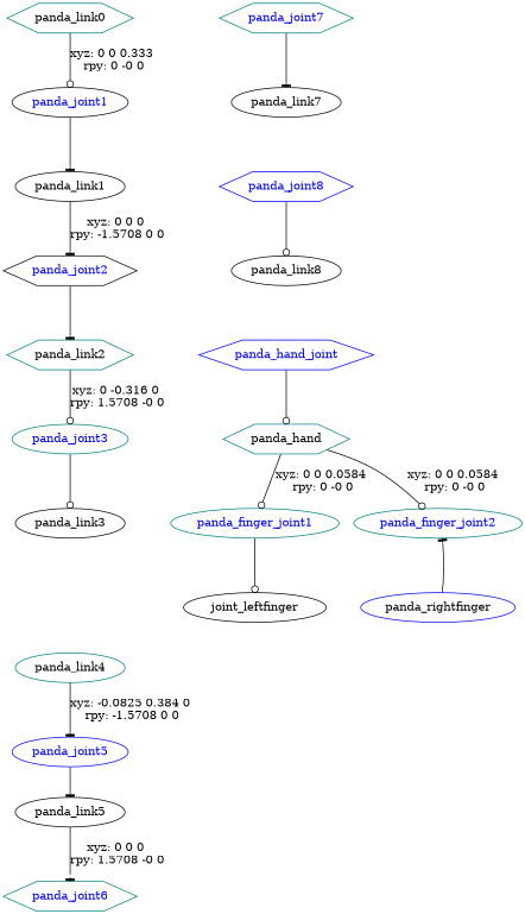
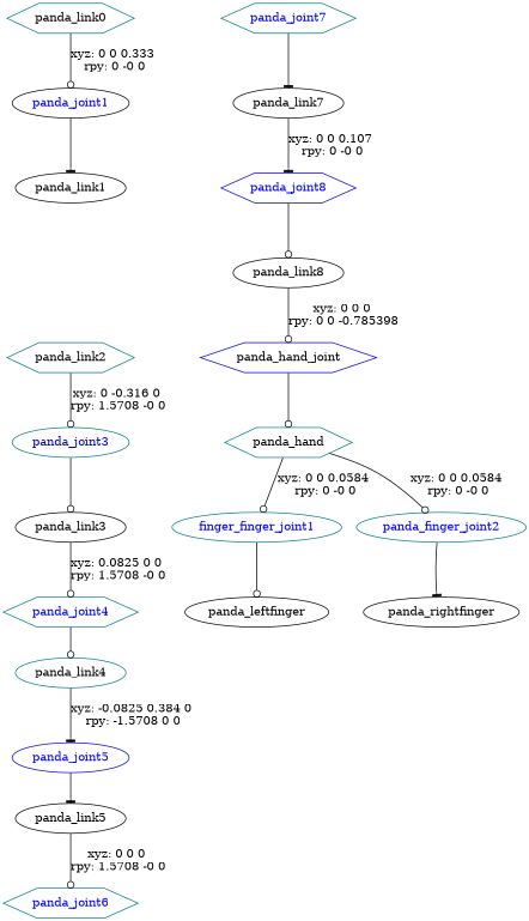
  digraph {
    node [color=teal shape=ellipse]
    edge [arrowhead=odot]
    n1 [label=panda_link0 shape=hexagon]
    panda_joint1 [color=black fontcolor=blue]
    n3 [color=black label=panda_link1]
-   panda_joint2 [color=black fontcolor=blue shape=hexagon]
    n5 [label=panda_link2 shape=hexagon]
    panda_joint3 [fontcolor=blue]
    n7 [color=black label=panda_link3]
+   panda_joint4 [fontcolor=blue shape=hexagon]
    n9 [label=panda_link4]
    panda_joint5 [color=blue fontcolor=blue]
    n11 [color=black label=panda_link5]
    panda_joint6 [fontcolor=blue shape=hexagon]
    panda_joint7 [fontcolor=blue shape=hexagon]
    n14 [color=black label=panda_link7]
    panda_joint8 [color=blue fontcolor=blue shape=hexagon]
    n16 [color=black label=panda_link8]
-   panda_hand_joint [color=blue fontcolor=blue shape=hexagon]
+   panda_hand_joint [color=blue fontcolor=black shape=hexagon]
    n18 [label=panda_hand shape=hexagon]
-   panda_finger_joint1 [fontcolor=blue]
+   panda_finger_joint1 [fontcolor=blue label=finger_finger_joint1]
    panda_finger_joint2 [fontcolor=blue]
-   n21 [color=black label=joint_leftfinger]
-   n22 [color=blue label=panda_rightfinger]
+   n21 [color=black label=panda_leftfinger]
+   n22 [color=black label=panda_rightfinger]
    n1 -> panda_joint1 [label="xyz: 0 0 0.333 \nrpy: 0 -0 0"]
    panda_joint1 -> n3 [arrowhead=tee]
-   n3 -> panda_joint2 [arrowhead=tee label="xyz: 0 0 0 \nrpy: -1.5708 0 0"]
-   panda_joint2 -> n5 [arrowhead=tee]
    n5 -> panda_joint3 [label="xyz: 0 -0.316 0 \nrpy: 1.5708 -0 0"]
    panda_joint3 -> n7
+   n7 -> panda_joint4 [label="xyz: 0.0825 0 0 \nrpy: 1.5708 -0 0"]
+   panda_joint4 -> n9
    n9 -> panda_joint5 [arrowhead=tee label="xyz: -0.0825 0.384 0 \nrpy: -1.5708 0 0"]
    panda_joint5 -> n11 [arrowhead=tee]
-   n11 -> panda_joint6 [arrowhead=tee label="xyz: 0 0 0 \nrpy: 1.5708 -0 0"]
+   n11 -> panda_joint6 [label="xyz: 0 0 0 \nrpy: 1.5708 -0 0"]
    panda_joint7 -> n14 [arrowhead=tee]
+   n14 -> panda_joint8 [arrowhead=tee label="xyz: 0 0 0.107 \nrpy: 0 -0 0"]
    panda_joint8 -> n16
+   n16 -> panda_hand_joint [label="xyz: 0 0 0 \nrpy: 0 0 -0.785398"]
    panda_hand_joint -> n18
    n18 -> panda_finger_joint1 [label="xyz: 0 0 0.0584 \nrpy: 0 -0 0"]
    n18 -> panda_finger_joint2 [label="xyz: 0 0 0.0584 \nrpy: 0 -0 0"]
    panda_finger_joint1 -> n21
-   n22 -> panda_finger_joint2 [arrowhead=tee]
+   panda_finger_joint2 -> n22 [arrowhead=tee]
  }
